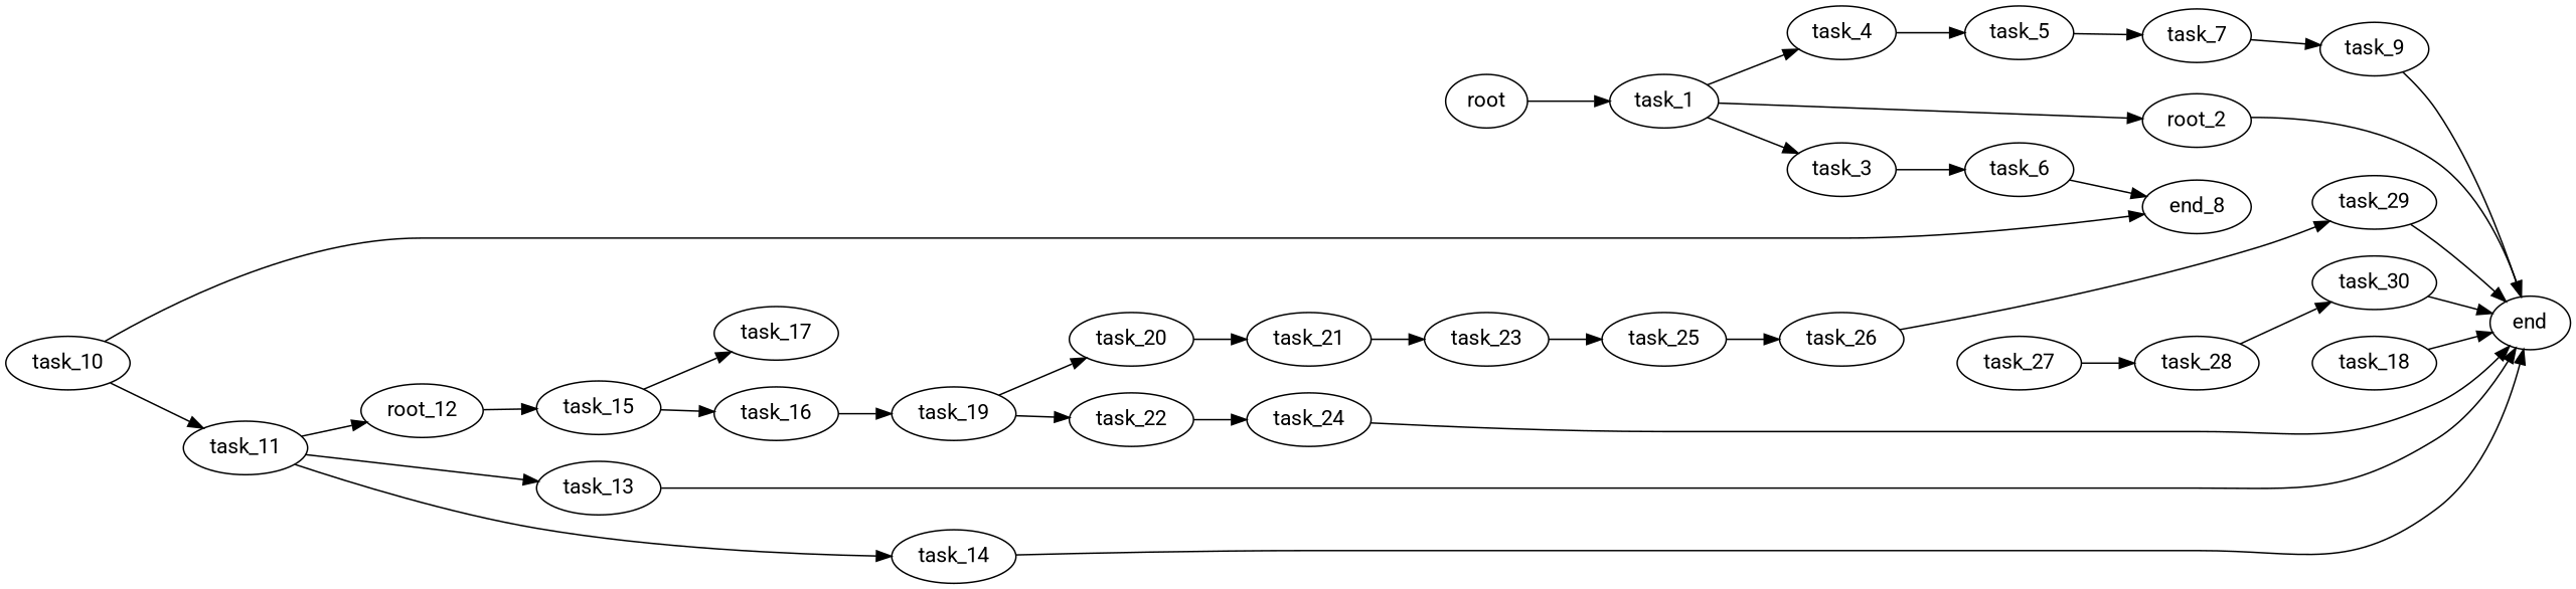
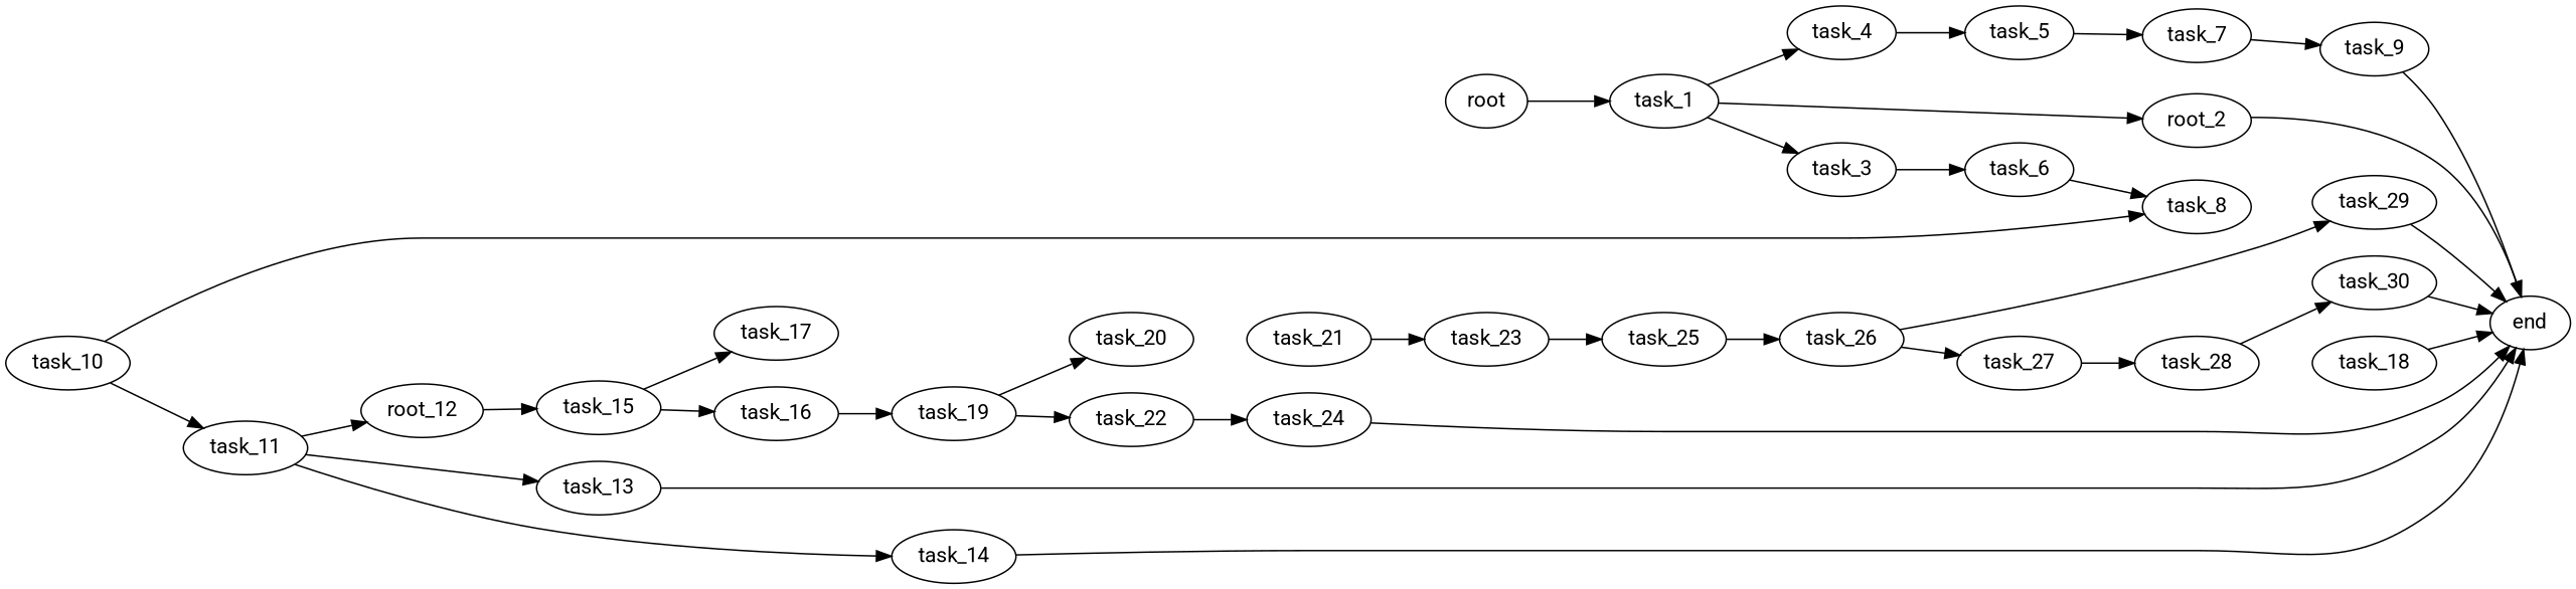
  digraph {
    fontname=Roboto
    rankdir=LR
    node [fontname=Roboto]
    edge [fontname=Roboto]
    root
    task_1
    n3 [label=root_2]
    task_3
    task_4
    end
    task_6
    task_5
-   task_8 [label=end_8]
+   task_8
    task_7
    task_9
    task_10
    task_11
    n14 [label=root_12]
    task_13
    task_14
    task_15
    task_16
    task_17
    task_19
    task_20
    task_22
    task_18
    task_21
    task_24
    task_23
    task_25
    task_26
    task_27
    task_29
    task_28
    task_30
    root -> task_1
    task_1 -> n3
    task_1 -> task_3
    task_1 -> task_4
    n3 -> end
    task_3 -> task_6
    task_4 -> task_5
    task_6 -> task_8
    task_5 -> task_7
    task_7 -> task_9
    task_9 -> end
    task_10 -> task_8
    task_10 -> task_11
    task_11 -> n14
    task_11 -> task_13
    task_11 -> task_14
    n14 -> task_15
    task_13 -> end
    task_14 -> end
    task_15 -> task_16
    task_15 -> task_17
    task_16 -> task_19
    task_19 -> task_20
    task_19 -> task_22
-   task_20 -> task_21
    task_22 -> task_24
    task_18 -> end
    task_21 -> task_23
    task_24 -> end
    task_23 -> task_25
    task_25 -> task_26
+   task_26 -> task_27
    task_26 -> task_29
    task_27 -> task_28
    task_29 -> end
    task_28 -> task_30
    task_30 -> end
  }
